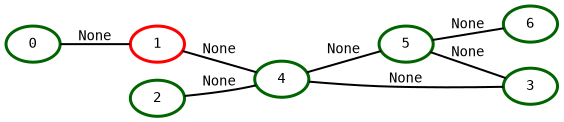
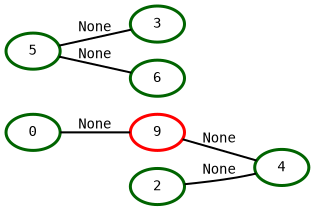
  graph {
    fontname="DejaVu Sans Mono"
    rankdir=LR
    node [color=darkgreen fontname="DejaVu Sans Mono" penwidth=3]
    edge [fontname="DejaVu Sans Mono" penwidth=2]
    n1 [label=0]
-   n2 [color=red label=1]
+   n2 [color=red label=9]
    n3 [label=4]
    n4 [label=2]
    n5 [label=3]
    n6 [label=5]
    n7 [label=6]
    n1 -- n2 [label=None]
    n2 -- n3 [label=None]
-   n3 -- n6 [label=None]
    n4 -- n3 [label=None]
-   n5 -- n3 [label=None]
    n6 -- n5 [label=None]
    n6 -- n7 [label=None]
  }
